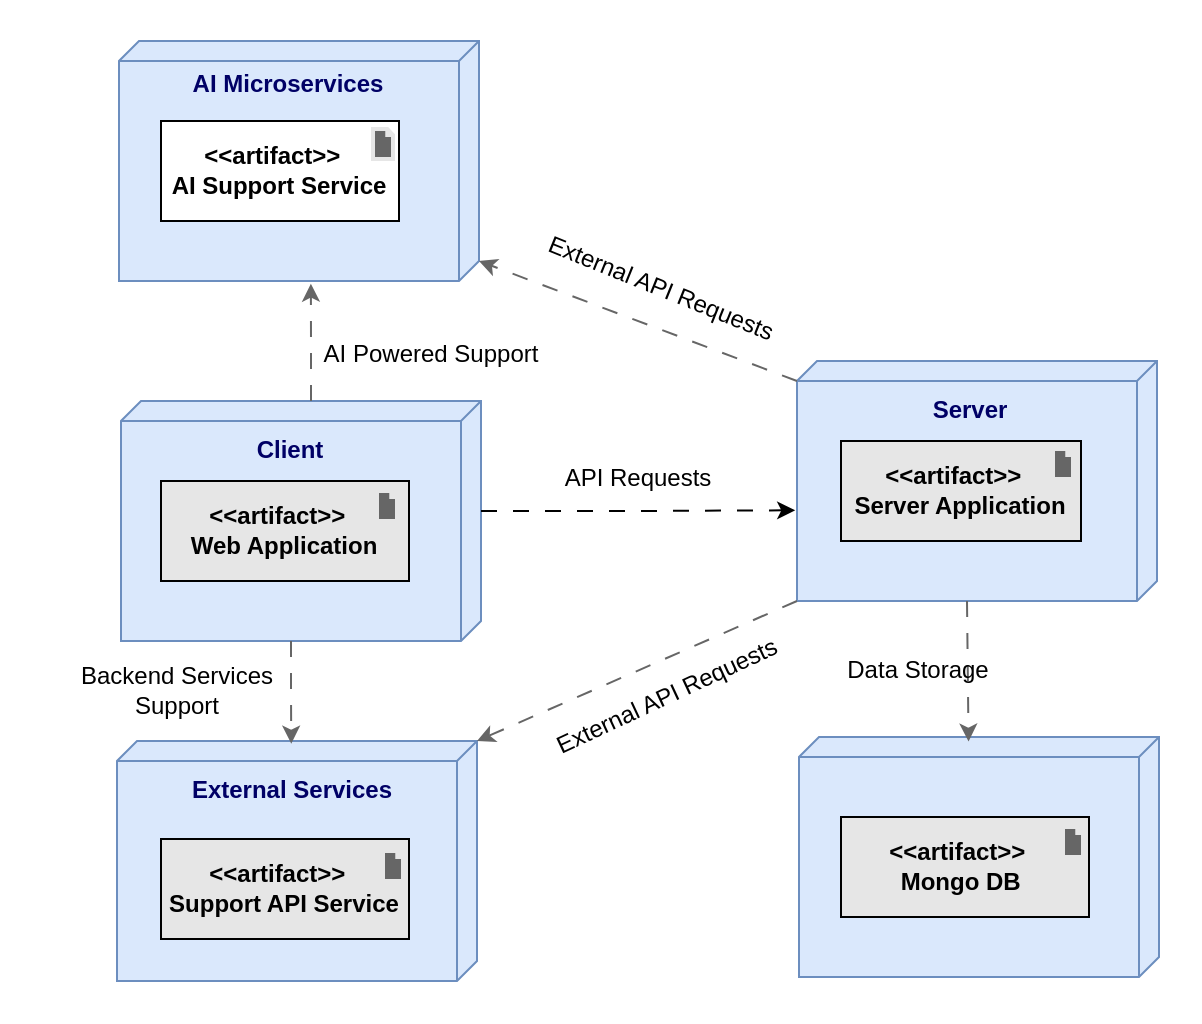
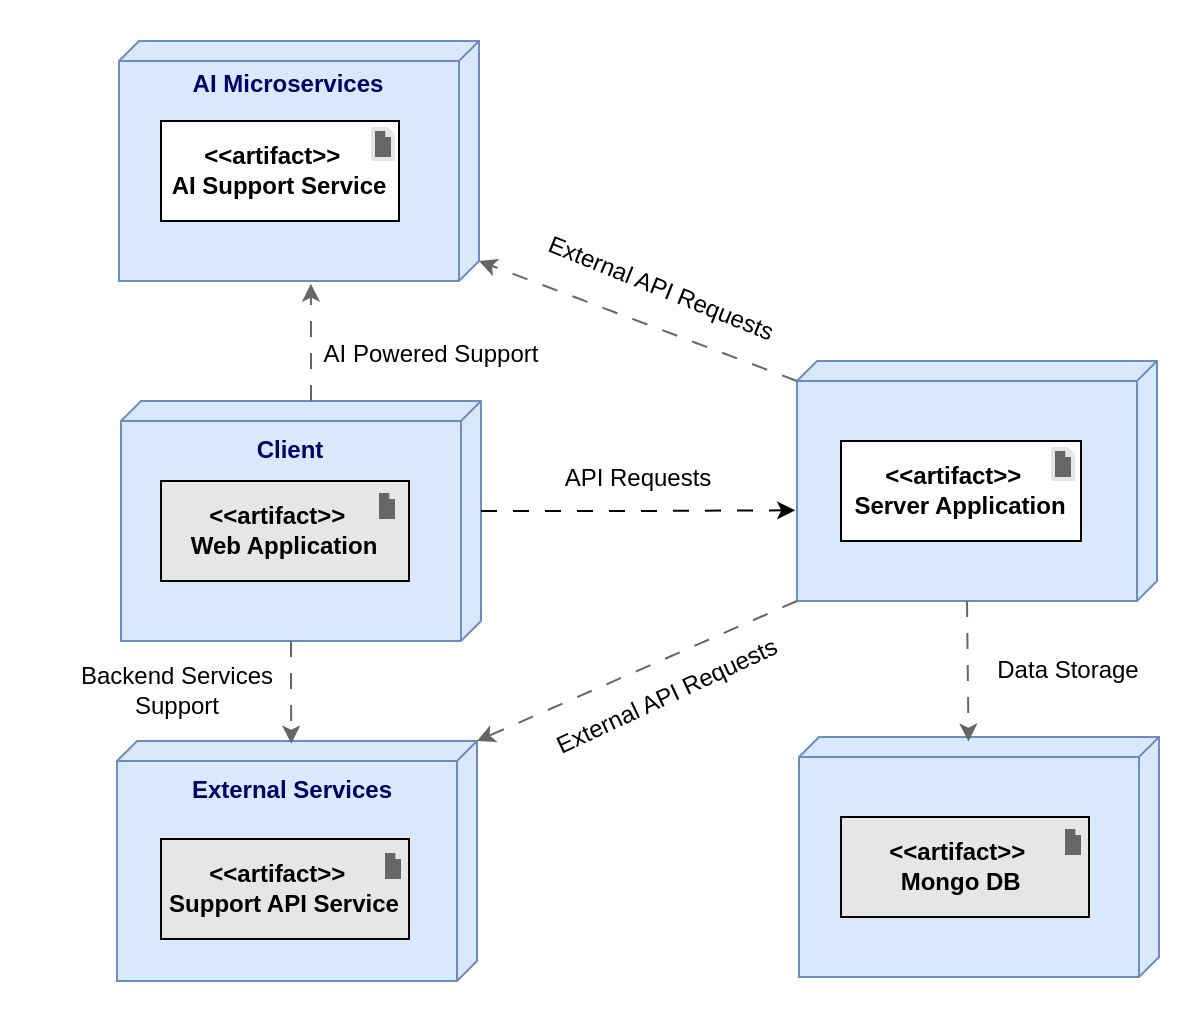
  <mxCell id="0" />
  <mxCell id="1" parent="0" />
  <mxCell id="2" value="" style="verticalAlign=top;align=center;spacingTop=8;spacingLeft=2;spacingRight=12;shape=cube;size=10;direction=south;fontStyle=4;html=1;whiteSpace=wrap;fillColor=#dae8fc;strokeColor=#6c8ebf;" vertex="1" parent="1"><mxGeometry x="59" y="20" width="180" height="120" as="geometry" /></mxCell>
  <mxCell id="3" value="&lt;b&gt;&lt;font color=&quot;#000066&quot;&gt;AI Microservices&lt;/font&gt;&lt;/b&gt;" style="text;html=1;align=center;verticalAlign=middle;whiteSpace=wrap;rounded=0;" vertex="1" parent="1"><mxGeometry x="89" y="27" width="110" height="30" as="geometry" /></mxCell>
  <mxCell id="4" value="" style="verticalAlign=top;align=center;spacingTop=8;spacingLeft=2;spacingRight=12;shape=cube;size=10;direction=south;fontStyle=4;html=1;whiteSpace=wrap;fillColor=#dae8fc;strokeColor=#6c8ebf;" vertex="1" parent="1"><mxGeometry x="60" y="200" width="180" height="120" as="geometry" /></mxCell>
  <mxCell id="5" value="&lt;b&gt;&lt;font color=&quot;#000066&quot;&gt;Client&lt;/font&gt;&lt;/b&gt;" style="text;html=1;align=center;verticalAlign=middle;whiteSpace=wrap;rounded=0;" vertex="1" parent="1"><mxGeometry x="90" y="210" width="110" height="30" as="geometry" /></mxCell>
  <mxCell id="6" value="" style="verticalAlign=top;align=center;spacingTop=8;spacingLeft=2;spacingRight=12;shape=cube;size=10;direction=south;fontStyle=4;html=1;whiteSpace=wrap;fillColor=#dae8fc;strokeColor=#6c8ebf;" vertex="1" parent="1"><mxGeometry x="58" y="370" width="180" height="120" as="geometry" /></mxCell>
  <mxCell id="7" value="&lt;b&gt;&lt;font color=&quot;#000066&quot;&gt;External Services&lt;/font&gt;&lt;/b&gt;" style="text;html=1;align=center;verticalAlign=middle;whiteSpace=wrap;rounded=0;" vertex="1" parent="1"><mxGeometry x="91" y="380" width="110" height="30" as="geometry" /></mxCell>
  <mxCell id="8" value="" style="verticalAlign=top;align=center;spacingTop=8;spacingLeft=2;spacingRight=12;shape=cube;size=10;direction=south;fontStyle=4;html=1;whiteSpace=wrap;fillColor=#dae8fc;strokeColor=#6c8ebf;" vertex="1" parent="1"><mxGeometry x="398" y="180" width="180" height="120" as="geometry" /></mxCell>
- <mxCell id="9" value="&lt;b&gt;&lt;font color=&quot;#000066&quot;&gt;Server&lt;/font&gt;&lt;/b&gt;" style="text;html=1;align=center;verticalAlign=middle;whiteSpace=wrap;rounded=0;" vertex="1" parent="1"><mxGeometry x="430" y="190" width="110" height="30" as="geometry" /></mxCell>
  <mxCell id="10" value="" style="verticalAlign=top;align=center;spacingTop=8;spacingLeft=2;spacingRight=12;shape=cube;size=10;direction=south;fontStyle=4;html=1;whiteSpace=wrap;fillColor=#dae8fc;strokeColor=#6c8ebf;" vertex="1" parent="1"><mxGeometry x="399" y="368" width="180" height="120" as="geometry" /></mxCell>
  <mxCell id="11" value="&lt;b&gt;&amp;lt;&amp;lt;artifact&amp;gt;&amp;gt;&amp;nbsp;&amp;nbsp;&lt;br&gt;AI Support Service&lt;/b&gt;" style="rounded=0;whiteSpace=wrap;html=1;fillColor=#ffffff;" vertex="1" parent="1"><mxGeometry x="80" y="60" width="119" height="50" as="geometry" /></mxCell>
  <mxCell id="12" value="&lt;b&gt;&amp;lt;&amp;lt;artifact&amp;gt;&amp;gt;&amp;nbsp;&amp;nbsp;&lt;br&gt;Web Application&lt;/b&gt;" style="rounded=0;whiteSpace=wrap;html=1;fillColor=#E6E6E6;" vertex="1" parent="1"><mxGeometry x="80" y="240" width="124" height="50" as="geometry" /></mxCell>
  <mxCell id="13" value="&lt;b&gt;&amp;lt;&amp;lt;artifact&amp;gt;&amp;gt;&amp;nbsp;&amp;nbsp;&lt;br&gt;Support API Service&lt;/b&gt;" style="rounded=0;whiteSpace=wrap;html=1;fillColor=#E6E6E6;" vertex="1" parent="1"><mxGeometry x="80" y="419" width="124" height="50" as="geometry" /></mxCell>
- <mxCell id="14" value="&lt;b&gt;&amp;lt;&amp;lt;artifact&amp;gt;&amp;gt;&amp;nbsp;&amp;nbsp;&lt;br&gt;&lt;/b&gt;&lt;div&gt;&lt;b&gt;Server Application&lt;/b&gt;&lt;/div&gt;" style="rounded=0;whiteSpace=wrap;html=1;fillColor=#E6E6E6;" vertex="1" parent="1"><mxGeometry x="420" y="220" width="120" height="50" as="geometry" /></mxCell>
+ <mxCell id="14" value="&lt;b&gt;&amp;lt;&amp;lt;artifact&amp;gt;&amp;gt;&amp;nbsp;&amp;nbsp;&lt;br&gt;&lt;/b&gt;&lt;div&gt;&lt;b&gt;Server Application&lt;/b&gt;&lt;/div&gt;" style="rounded=0;whiteSpace=wrap;html=1;fillColor=#ffffff;" vertex="1" parent="1"><mxGeometry x="420" y="220" width="120" height="50" as="geometry" /></mxCell>
  <mxCell id="15" value="&lt;b&gt;&amp;lt;&amp;lt;artifact&amp;gt;&amp;gt;&amp;nbsp;&amp;nbsp;&lt;br&gt;Mongo DB&amp;nbsp;&lt;/b&gt;" style="rounded=0;whiteSpace=wrap;html=1;fillColor=#E6E6E6;" vertex="1" parent="1"><mxGeometry x="420" y="408" width="124" height="50" as="geometry" /></mxCell>
  <mxCell id="16" value="" style="html=1;verticalLabelPosition=bottom;align=center;labelBackgroundColor=#ffffff;verticalAlign=top;strokeWidth=2;strokeColor=#E6E6E6;shadow=0;dashed=0;shape=mxgraph.ios7.icons.document;fillColor=#666666;" vertex="1" parent="1"><mxGeometry x="188" y="245" width="10" height="15" as="geometry" /></mxCell>
  <mxCell id="17" value="" style="html=1;verticalLabelPosition=bottom;align=center;labelBackgroundColor=#ffffff;verticalAlign=top;strokeWidth=2;strokeColor=#E6E6E6;shadow=0;dashed=0;shape=mxgraph.ios7.icons.document;fillColor=#666666;" vertex="1" parent="1"><mxGeometry x="191" y="425" width="10" height="15" as="geometry" /></mxCell>
  <mxCell id="18" value="" style="html=1;verticalLabelPosition=bottom;align=center;labelBackgroundColor=#ffffff;verticalAlign=top;strokeWidth=2;strokeColor=#E6E6E6;shadow=0;dashed=0;shape=mxgraph.ios7.icons.document;fillColor=#666666;" vertex="1" parent="1"><mxGeometry x="186" y="64" width="10" height="15" as="geometry" /></mxCell>
  <mxCell id="19" value="" style="html=1;verticalLabelPosition=bottom;align=center;labelBackgroundColor=#ffffff;verticalAlign=top;strokeWidth=2;strokeColor=#E6E6E6;shadow=0;dashed=0;shape=mxgraph.ios7.icons.document;fillColor=#666666;" vertex="1" parent="1"><mxGeometry x="526" y="224" width="10" height="15" as="geometry" /></mxCell>
  <mxCell id="20" value="" style="html=1;verticalLabelPosition=bottom;align=center;labelBackgroundColor=#ffffff;verticalAlign=top;strokeWidth=2;strokeColor=#E6E6E6;shadow=0;dashed=0;shape=mxgraph.ios7.icons.document;fillColor=#666666;" vertex="1" parent="1"><mxGeometry x="531" y="413" width="10" height="15" as="geometry" /></mxCell>
  <mxCell id="21" value="" style="endArrow=classic;html=1;rounded=0;entryX=0;entryY=0;entryDx=110;entryDy=0;entryPerimeter=0;exitX=0;exitY=0;exitDx=10;exitDy=180;exitPerimeter=0;dashed=1;dashPattern=8 8;strokeColor=#666666;" edge="1" parent="1" source="8" target="2"><mxGeometry width="50" height="50" relative="1" as="geometry"><mxPoint x="330" y="270" as="sourcePoint" /><mxPoint x="380" y="220" as="targetPoint" /></mxGeometry></mxCell>
  <mxCell id="22" value="" style="endArrow=classic;html=1;rounded=0;entryX=0;entryY=0;entryDx=0;entryDy=0;entryPerimeter=0;exitX=1;exitY=1;exitDx=0;exitDy=0;exitPerimeter=0;dashed=1;dashPattern=8 8;strokeColor=#666666;" edge="1" parent="1" source="8" target="6"><mxGeometry width="50" height="50" relative="1" as="geometry"><mxPoint x="330" y="310" as="sourcePoint" /><mxPoint x="380" y="260" as="targetPoint" /></mxGeometry></mxCell>
  <mxCell id="23" style="edgeStyle=orthogonalEdgeStyle;rounded=0;orthogonalLoop=1;jettySize=auto;html=1;exitX=0;exitY=0;exitDx=120;exitDy=95;exitPerimeter=0;entryX=0.011;entryY=0.516;entryDx=0;entryDy=0;entryPerimeter=0;dashed=1;dashPattern=8 8;strokeColor=#666666;" edge="1" parent="1" source="4" target="6"><mxGeometry relative="1" as="geometry" /></mxCell>
  <mxCell id="24" style="edgeStyle=orthogonalEdgeStyle;rounded=0;orthogonalLoop=1;jettySize=auto;html=1;exitX=0;exitY=0;exitDx=0;exitDy=85;exitPerimeter=0;entryX=1.011;entryY=0.467;entryDx=0;entryDy=0;entryPerimeter=0;dashed=1;dashPattern=8 8;strokeColor=#666666;" edge="1" parent="1" source="4" target="2"><mxGeometry relative="1" as="geometry" /></mxCell>
  <mxCell id="25" value="" style="endArrow=classic;html=1;rounded=0;exitX=0;exitY=0;exitDx=120;exitDy=95;exitPerimeter=0;entryX=0.019;entryY=0.529;entryDx=0;entryDy=0;entryPerimeter=0;dashed=1;dashPattern=8 8;strokeColor=#666666;" edge="1" parent="1" source="8" target="10"><mxGeometry width="50" height="50" relative="1" as="geometry"><mxPoint x="330" y="350" as="sourcePoint" /><mxPoint x="380" y="300" as="targetPoint" /></mxGeometry></mxCell>
  <mxCell id="26" style="edgeStyle=orthogonalEdgeStyle;rounded=0;orthogonalLoop=1;jettySize=auto;html=1;exitX=0;exitY=0;exitDx=55;exitDy=0;exitPerimeter=0;entryX=0.622;entryY=1.005;entryDx=0;entryDy=0;entryPerimeter=0;dashed=1;dashPattern=8 8;" edge="1" parent="1" source="4" target="8"><mxGeometry relative="1" as="geometry" /></mxCell>
  <mxCell id="27" value="API Requests" style="text;html=1;align=center;verticalAlign=middle;whiteSpace=wrap;rounded=0;" vertex="1" parent="1"><mxGeometry x="274" y="224" width="90" height="30" as="geometry" /></mxCell>
- <mxCell id="28" value="Data Storage" style="text;html=1;align=center;verticalAlign=middle;whiteSpace=wrap;rounded=0;" vertex="1" parent="1"><mxGeometry x="414" y="320" width="90" height="30" as="geometry" /></mxCell>
+ <mxCell id="28" value="Data Storage" style="text;html=1;align=center;verticalAlign=middle;whiteSpace=wrap;rounded=0;" vertex="1" parent="1"><mxGeometry x="489" y="320" width="90" height="30" as="geometry" /></mxCell>
  <mxCell id="29" value="External API Requests" style="text;html=1;align=center;verticalAlign=middle;whiteSpace=wrap;rounded=0;rotation=22;" vertex="1" parent="1"><mxGeometry x="261.71" y="129.2" width="137" height="30" as="geometry" /></mxCell>
  <mxCell id="30" value="External API Requests" style="text;html=1;align=center;verticalAlign=middle;whiteSpace=wrap;rounded=0;rotation=335;" vertex="1" parent="1"><mxGeometry x="265" y="333" width="137" height="30" as="geometry" /></mxCell>
  <mxCell id="31" value="AI Powered Support" style="text;html=1;align=center;verticalAlign=middle;whiteSpace=wrap;rounded=0;rotation=0;" vertex="1" parent="1"><mxGeometry x="147" y="162" width="137" height="30" as="geometry" /></mxCell>
  <mxCell id="32" value="Backend Services Support" style="text;html=1;align=center;verticalAlign=middle;whiteSpace=wrap;rounded=0;rotation=0;" vertex="1" parent="1"><mxGeometry x="20" y="330" width="137" height="30" as="geometry" /></mxCell>
